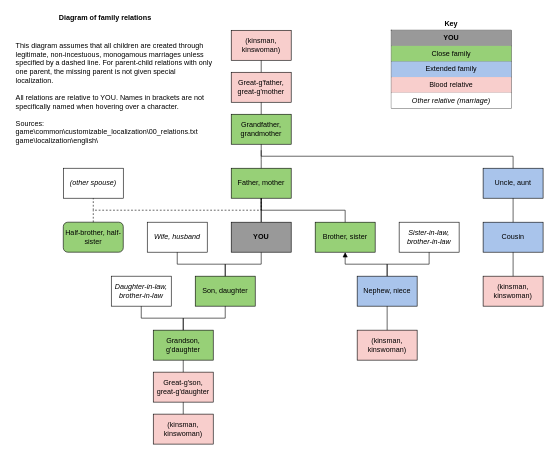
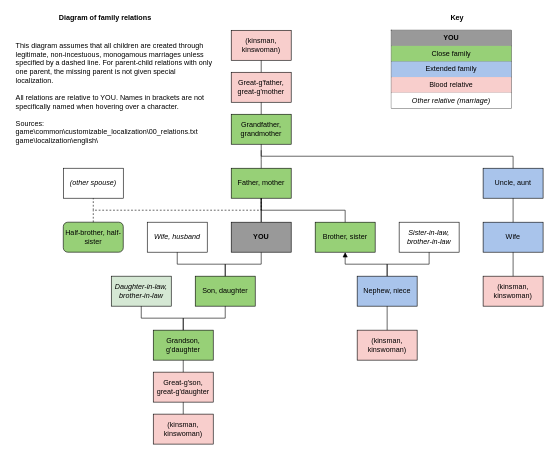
  <mxCell id="0" />
  <mxCell id="1" parent="0" />
  <mxCell id="2" value="Father, mother" style="rounded=0;whiteSpace=wrap;html=1;fillColor=#97D077;fontSize=12;" vertex="1" parent="1"><mxGeometry x="385" y="280" width="100" height="50" as="geometry" /></mxCell>
  <mxCell id="3" value="Son, daughter" style="rounded=0;whiteSpace=wrap;html=1;fillColor=#97D077;fontSize=12;" vertex="1" parent="1"><mxGeometry x="325" y="460" width="100" height="50" as="geometry" /></mxCell>
  <mxCell id="4" value="&lt;font style=&quot;font-size: 12px&quot;&gt;Grandson, g'daughter&lt;/font&gt;" style="rounded=0;whiteSpace=wrap;html=1;fillColor=#97D077;fontSize=12;" vertex="1" parent="1"><mxGeometry x="255" y="550" width="100" height="50" as="geometry" /></mxCell>
  <mxCell id="5" value="Wife, husband" style="rounded=0;whiteSpace=wrap;html=1;fontStyle=2;fontSize=12;" vertex="1" parent="1"><mxGeometry x="245" y="370" width="100" height="50" as="geometry" /></mxCell>
  <mxCell id="6" value="" style="endArrow=none;html=1;strokeColor=#000000;entryX=0.5;entryY=1;entryDx=0;entryDy=0;exitX=0.5;exitY=0;exitDx=0;exitDy=0;edgeStyle=orthogonalEdgeStyle;rounded=0;fontSize=12;" edge="1" parent="1" source="3" target="54"><mxGeometry width="50" height="50" relative="1" as="geometry"><mxPoint x="445" y="590" as="sourcePoint" /><mxPoint x="335" y="620" as="targetPoint" /></mxGeometry></mxCell>
  <mxCell id="7" value="" style="endArrow=none;html=1;strokeColor=#000000;entryX=0.5;entryY=1;entryDx=0;entryDy=0;exitX=0.5;exitY=0;exitDx=0;exitDy=0;edgeStyle=orthogonalEdgeStyle;rounded=0;fontSize=12;" edge="1" parent="1" source="3" target="5"><mxGeometry width="50" height="50" relative="1" as="geometry"><mxPoint x="375" y="610" as="sourcePoint" /><mxPoint x="435" y="570" as="targetPoint" /></mxGeometry></mxCell>
- <mxCell id="8" value="&lt;font style=&quot;font-size: 12px;&quot;&gt;Daughter-in-law, brother-in-law&lt;/font&gt;" style="rounded=0;whiteSpace=wrap;html=1;fontStyle=2;fontSize=12;" vertex="1" parent="1"><mxGeometry x="185" y="460" width="100" height="50" as="geometry" /></mxCell>
+ <mxCell id="8" value="&lt;font style=&quot;font-size: 12px;&quot;&gt;Daughter-in-law, brother-in-law&lt;/font&gt;" style="rounded=0;whiteSpace=wrap;html=1;fontStyle=2;fontSize=12;fillColor=#d5e8d4;" vertex="1" parent="1"><mxGeometry x="185" y="460" width="100" height="50" as="geometry" /></mxCell>
  <mxCell id="9" value="" style="endArrow=none;html=1;strokeColor=#000000;entryX=0.5;entryY=1;entryDx=0;entryDy=0;exitX=0.5;exitY=0;exitDx=0;exitDy=0;edgeStyle=orthogonalEdgeStyle;rounded=0;fontSize=12;" edge="1" parent="1" source="4" target="8"><mxGeometry width="50" height="50" relative="1" as="geometry"><mxPoint x="375" y="610" as="sourcePoint" /><mxPoint x="335" y="570" as="targetPoint" /></mxGeometry></mxCell>
  <mxCell id="10" value="" style="endArrow=none;html=1;strokeColor=#000000;entryX=0.5;entryY=1;entryDx=0;entryDy=0;edgeStyle=orthogonalEdgeStyle;rounded=0;exitX=0.5;exitY=0;exitDx=0;exitDy=0;fontSize=12;" edge="1" parent="1" source="4" target="3"><mxGeometry width="50" height="50" relative="1" as="geometry"><mxPoint x="315" y="660" as="sourcePoint" /><mxPoint x="255" y="650" as="targetPoint" /></mxGeometry></mxCell>
  <mxCell id="11" value="" style="endArrow=none;html=1;strokeColor=#000000;edgeStyle=orthogonalEdgeStyle;rounded=0;entryX=0.5;entryY=1;entryDx=0;entryDy=0;exitX=0.5;exitY=0;exitDx=0;exitDy=0;fontSize=12;" edge="1" parent="1" source="54" target="2"><mxGeometry width="50" height="50" relative="1" as="geometry"><mxPoint x="435" y="510" as="sourcePoint" /><mxPoint x="435" y="490" as="targetPoint" /></mxGeometry></mxCell>
  <mxCell id="12" value="(other spouse)" style="rounded=0;whiteSpace=wrap;html=1;fontStyle=2;fontSize=12;" vertex="1" parent="1"><mxGeometry x="105" y="280" width="100" height="50" as="geometry" /></mxCell>
  <mxCell id="13" value="&lt;font style=&quot;font-size: 12px;&quot;&gt;Half-brother, half-sister&lt;/font&gt;" style="whiteSpace=wrap;html=1;fillColor=#97D077;fontSize=12;rounded=1;" vertex="1" parent="1"><mxGeometry x="105" y="370" width="100" height="50" as="geometry" /></mxCell>
  <mxCell id="14" value="" style="endArrow=none;html=1;strokeColor=#000000;edgeStyle=orthogonalEdgeStyle;rounded=0;dashed=1;fontSize=12;exitX=0.5;exitY=0;exitDx=0;exitDy=0;" edge="1" parent="1" source="13"><mxGeometry width="50" height="50" relative="1" as="geometry"><mxPoint x="225" y="490" as="sourcePoint" /><mxPoint x="155" y="350" as="targetPoint" /><Array as="points"><mxPoint x="155" y="350" /></Array></mxGeometry></mxCell>
  <mxCell id="15" value="&lt;font style=&quot;font-size: 12px&quot;&gt;&lt;font style=&quot;font-size: 12px&quot;&gt;Great-g'son, great-g'daughter&lt;/font&gt;&lt;br style=&quot;font-size: 12px&quot;&gt;&lt;/font&gt;" style="rounded=0;whiteSpace=wrap;html=1;fillColor=#F8CECC;fontSize=12;" vertex="1" parent="1"><mxGeometry x="255" y="620" width="100" height="50" as="geometry" /></mxCell>
  <mxCell id="16" value="" style="endArrow=none;html=1;strokeColor=#000000;entryX=0.5;entryY=1;entryDx=0;entryDy=0;exitX=0.5;exitY=0;exitDx=0;exitDy=0;edgeStyle=orthogonalEdgeStyle;rounded=0;fontSize=12;" edge="1" parent="1" source="15" target="4"><mxGeometry width="50" height="50" relative="1" as="geometry"><mxPoint x="315" y="690" as="sourcePoint" /><mxPoint x="255" y="650" as="targetPoint" /></mxGeometry></mxCell>
  <mxCell id="17" value="&lt;font style=&quot;font-size: 12px&quot;&gt;(kinsman&lt;font style=&quot;font-size: 12px&quot;&gt;, kinswoman)&lt;br style=&quot;font-size: 12px;&quot;&gt;&lt;/font&gt;&lt;/font&gt;" style="rounded=0;whiteSpace=wrap;html=1;fillColor=#F8CECC;fontSize=12;" vertex="1" parent="1"><mxGeometry x="255" y="690" width="100" height="50" as="geometry" /></mxCell>
  <mxCell id="18" value="" style="endArrow=none;html=1;strokeColor=#000000;edgeStyle=orthogonalEdgeStyle;rounded=0;exitX=0.5;exitY=0;exitDx=0;exitDy=0;entryX=0.5;entryY=1;entryDx=0;entryDy=0;fontSize=12;" edge="1" parent="1" source="17" target="15"><mxGeometry width="50" height="50" relative="1" as="geometry"><mxPoint x="165" y="830" as="sourcePoint" /><mxPoint x="265" y="830" as="targetPoint" /></mxGeometry></mxCell>
  <mxCell id="19" value="Brother, sister" style="rounded=0;whiteSpace=wrap;html=1;fillColor=#97D077;fontSize=12;" vertex="1" parent="1"><mxGeometry x="525" y="370" width="100" height="50" as="geometry" /></mxCell>
  <mxCell id="20" value="&lt;font style=&quot;font-size: 12px;&quot;&gt;Sister-in-law, brother-in-law&lt;br style=&quot;font-size: 12px;&quot;&gt;&lt;/font&gt;" style="rounded=0;whiteSpace=wrap;html=1;fontStyle=2;fontSize=12;" vertex="1" parent="1"><mxGeometry x="665" y="370" width="100" height="50" as="geometry" /></mxCell>
  <mxCell id="21" value="" style="endArrow=block;html=1;strokeColor=#000000;exitX=0.5;exitY=0;exitDx=0;exitDy=0;edgeStyle=orthogonalEdgeStyle;rounded=0;entryX=0.5;entryY=1;entryDx=0;entryDy=0;fontSize=12;" edge="1" parent="1" source="22" target="19"><mxGeometry width="50" height="50" relative="1" as="geometry"><mxPoint x="435" y="530" as="sourcePoint" /><mxPoint x="505" y="610" as="targetPoint" /></mxGeometry></mxCell>
  <mxCell id="22" value="Nephew, niece" style="rounded=0;whiteSpace=wrap;html=1;fillColor=#A9C4EB;fontSize=12;" vertex="1" parent="1"><mxGeometry x="595" y="460" width="100" height="50" as="geometry" /></mxCell>
  <mxCell id="23" value="" style="endArrow=none;html=1;strokeColor=#000000;exitX=0.5;exitY=0;exitDx=0;exitDy=0;edgeStyle=orthogonalEdgeStyle;rounded=0;entryX=0.5;entryY=1;entryDx=0;entryDy=0;fontSize=12;" edge="1" parent="1" source="22" target="20"><mxGeometry width="50" height="50" relative="1" as="geometry"><mxPoint x="615" y="610" as="sourcePoint" /><mxPoint x="555" y="570" as="targetPoint" /></mxGeometry></mxCell>
  <mxCell id="24" value="(kinsman, kinswoman)" style="rounded=0;whiteSpace=wrap;html=1;fillColor=#F8CECC;fontSize=12;" vertex="1" parent="1"><mxGeometry x="595" y="550" width="100" height="50" as="geometry" /></mxCell>
  <mxCell id="25" value="" style="endArrow=none;html=1;strokeColor=#000000;exitX=0.5;exitY=0;exitDx=0;exitDy=0;edgeStyle=orthogonalEdgeStyle;rounded=0;entryX=0.5;entryY=1;entryDx=0;entryDy=0;fontSize=12;" edge="1" parent="1" source="24" target="22"><mxGeometry width="50" height="50" relative="1" as="geometry"><mxPoint x="615" y="610" as="sourcePoint" /><mxPoint x="555" y="570" as="targetPoint" /></mxGeometry></mxCell>
  <mxCell id="26" value="&lt;font style=&quot;font-size: 12px;&quot;&gt;Grandfather, grandmother&lt;/font&gt;" style="rounded=0;whiteSpace=wrap;html=1;fillColor=#97D077;fontSize=12;" vertex="1" parent="1"><mxGeometry x="385" y="190" width="100" height="50" as="geometry" /></mxCell>
  <mxCell id="27" value="" style="endArrow=none;html=1;strokeColor=#000000;exitX=0.5;exitY=0;exitDx=0;exitDy=0;edgeStyle=orthogonalEdgeStyle;rounded=0;fontSize=12;" edge="1" parent="1" source="2"><mxGeometry width="50" height="50" relative="1" as="geometry"><mxPoint x="435" y="530" as="sourcePoint" /><mxPoint x="435" y="250" as="targetPoint" /></mxGeometry></mxCell>
  <mxCell id="28" value="Uncle, aunt" style="rounded=0;whiteSpace=wrap;html=1;fillColor=#A9C4EB;fontSize=12;" vertex="1" parent="1"><mxGeometry x="805" y="280" width="100" height="50" as="geometry" /></mxCell>
  <mxCell id="29" value="" style="endArrow=none;html=1;strokeColor=#000000;entryX=0.5;entryY=1;entryDx=0;entryDy=0;exitX=0.5;exitY=0;exitDx=0;exitDy=0;edgeStyle=orthogonalEdgeStyle;rounded=0;fontSize=12;" edge="1" parent="1" source="54" target="2"><mxGeometry width="50" height="50" relative="1" as="geometry"><mxPoint x="435" y="530" as="sourcePoint" /><mxPoint x="435" y="490" as="targetPoint" /></mxGeometry></mxCell>
  <mxCell id="30" value="" style="endArrow=none;html=1;strokeColor=#000000;entryX=0.5;entryY=1;entryDx=0;entryDy=0;exitX=0.5;exitY=0;exitDx=0;exitDy=0;edgeStyle=orthogonalEdgeStyle;rounded=0;fontSize=12;" edge="1" parent="1" source="28" target="26"><mxGeometry width="50" height="50" relative="1" as="geometry"><mxPoint x="435" y="450" as="sourcePoint" /><mxPoint x="435" y="400" as="targetPoint" /></mxGeometry></mxCell>
- <mxCell id="31" value="Cousin" style="rounded=0;whiteSpace=wrap;html=1;fillColor=#A9C4EB;fontSize=12;" vertex="1" parent="1"><mxGeometry x="805" y="370" width="100" height="50" as="geometry" /></mxCell>
+ <mxCell id="31" value="Wife" style="rounded=0;whiteSpace=wrap;html=1;fillColor=#A9C4EB;fontSize=12;" vertex="1" parent="1"><mxGeometry x="805" y="370" width="100" height="50" as="geometry" /></mxCell>
  <mxCell id="32" value="(kinsman, kinswoman)" style="rounded=0;whiteSpace=wrap;html=1;fillColor=#F8CECC;fontSize=12;" vertex="1" parent="1"><mxGeometry x="805" y="460" width="100" height="50" as="geometry" /></mxCell>
  <mxCell id="33" value="" style="endArrow=none;html=1;strokeColor=#000000;entryX=0.5;entryY=1;entryDx=0;entryDy=0;exitX=0.5;exitY=0;exitDx=0;exitDy=0;edgeStyle=orthogonalEdgeStyle;rounded=0;fontSize=12;" edge="1" parent="1" source="32" target="31"><mxGeometry width="50" height="50" relative="1" as="geometry"><mxPoint x="1205" y="520" as="sourcePoint" /><mxPoint x="845" y="480" as="targetPoint" /></mxGeometry></mxCell>
  <mxCell id="34" value="" style="endArrow=none;html=1;strokeColor=#000000;entryX=0.5;entryY=1;entryDx=0;entryDy=0;edgeStyle=orthogonalEdgeStyle;rounded=0;fontSize=12;exitX=0.5;exitY=0;exitDx=0;exitDy=0;" edge="1" parent="1" source="31" target="28"><mxGeometry width="50" height="50" relative="1" as="geometry"><mxPoint x="845" y="520" as="sourcePoint" /><mxPoint x="855" y="570" as="targetPoint" /></mxGeometry></mxCell>
  <mxCell id="35" value="&lt;font style=&quot;font-size: 12px&quot;&gt;Great-g'&lt;font style=&quot;font-size: 12px&quot;&gt;father, great-g'mother&lt;br style=&quot;font-size: 12px;&quot;&gt;&lt;/font&gt;&lt;/font&gt;" style="rounded=0;whiteSpace=wrap;html=1;fillColor=#F8CECC;fontSize=12;" vertex="1" parent="1"><mxGeometry x="385" y="120" width="100" height="50" as="geometry" /></mxCell>
  <mxCell id="36" value="" style="endArrow=none;html=1;strokeColor=#000000;entryX=0.5;entryY=1;entryDx=0;entryDy=0;exitX=0.5;exitY=0;exitDx=0;exitDy=0;edgeStyle=orthogonalEdgeStyle;rounded=0;fontSize=12;" edge="1" parent="1" source="26" target="35"><mxGeometry width="50" height="50" relative="1" as="geometry"><mxPoint x="795" y="300" as="sourcePoint" /><mxPoint x="435" y="260" as="targetPoint" /></mxGeometry></mxCell>
  <mxCell id="37" value="(kinsman, kinswoman)" style="rounded=0;whiteSpace=wrap;html=1;fillColor=#F8CECC;fontSize=12;" vertex="1" parent="1"><mxGeometry x="385" width="100" height="50" as="geometry" y="50" /></mxCell>
  <mxCell id="38" value="" style="endArrow=none;html=1;strokeColor=#000000;entryX=0.5;entryY=1;entryDx=0;entryDy=0;edgeStyle=orthogonalEdgeStyle;rounded=0;exitX=0.5;exitY=0;exitDx=0;exitDy=0;fontSize=12;" edge="1" parent="1" source="35" target="37"><mxGeometry width="50" height="50" relative="1" as="geometry"><mxPoint x="485" y="140" as="sourcePoint" /><mxPoint x="435" y="200" as="targetPoint" /></mxGeometry></mxCell>
  <mxCell id="39" value="&lt;b style=&quot;font-size: 12px;&quot;&gt;Diagram of family relations&lt;/b&gt;" style="text;html=1;strokeColor=none;fillColor=none;align=center;verticalAlign=middle;whiteSpace=wrap;rounded=0;fontSize=12;" vertex="1" parent="1"><mxGeometry x="20" y="20" width="310" height="20" as="geometry" /></mxCell>
  <mxCell id="40" value="&lt;div style=&quot;font-size: 12px;&quot; align=&quot;left&quot;&gt;&lt;font style=&quot;font-size: 12px&quot;&gt;This diagram assumes that all children are created through legitimate, non-incestuous, monogamous marriages unless specified by a dashed line. For parent-child relations with only one parent, the missing parent is not given special localization.&lt;br style=&quot;font-size: 12px;&quot;&gt;&lt;/font&gt;&lt;/div&gt;&lt;div style=&quot;font-size: 12px;&quot; align=&quot;left&quot;&gt;&lt;font style=&quot;font-size: 12px&quot;&gt;&lt;br style=&quot;font-size: 12px;&quot;&gt;&lt;/font&gt;&lt;/div&gt;&lt;div style=&quot;font-size: 12px;&quot; align=&quot;left&quot;&gt;&lt;font style=&quot;font-size: 12px&quot;&gt; All relations are relative to YOU. Names in brackets are not specifically named when hovering over a character.&lt;br style=&quot;font-size: 12px;&quot;&gt;&lt;/font&gt;&lt;/div&gt;&lt;div style=&quot;font-size: 12px;&quot; align=&quot;left&quot;&gt;&lt;font style=&quot;font-size: 12px&quot;&gt;&lt;br style=&quot;font-size: 12px;&quot;&gt;&lt;/font&gt;&lt;/div&gt;&lt;div style=&quot;font-size: 12px;&quot; align=&quot;left&quot;&gt;&lt;font style=&quot;font-size: 12px&quot;&gt;Sources:&lt;/font&gt;&lt;/div&gt;&lt;div style=&quot;font-size: 12px;&quot; align=&quot;left&quot;&gt;&lt;font style=&quot;font-size: 12px&quot;&gt;game\common\customizable_localization\00_relations.txt&lt;/font&gt;&lt;/div&gt;&lt;div style=&quot;font-size: 12px;&quot; align=&quot;left&quot;&gt;&lt;font style=&quot;font-size: 12px&quot;&gt;game\localization\english\&lt;/font&gt;&lt;/div&gt;" style="text;html=1;strokeColor=none;fillColor=none;align=center;verticalAlign=middle;whiteSpace=wrap;rounded=0;fontSize=12;" vertex="1" parent="1"><mxGeometry width="330" height="210" as="geometry" x="25" y="50" /></mxCell>
- <mxCell id="41" value="Key" style="text;html=1;strokeColor=none;fillColor=none;align=center;verticalAlign=middle;whiteSpace=wrap;rounded=0;fontStyle=1;fontSize=12;" vertex="1" parent="1"><mxGeometry x="652" y="30" width="200" height="20" as="geometry" /></mxCell>
+ <mxCell id="41" value="Key" style="text;html=1;strokeColor=none;fillColor=none;align=center;verticalAlign=middle;whiteSpace=wrap;rounded=0;fontStyle=1;fontSize=12;" vertex="1" parent="1"><mxGeometry x="662" y="20" width="200" height="20" as="geometry" /></mxCell>
  <mxCell id="42" value="" style="shape=table;html=1;whiteSpace=wrap;startSize=0;container=1;collapsible=0;childLayout=tableLayout;fontSize=12;" vertex="1" parent="1"><mxGeometry x="652" width="200" height="130" as="geometry" y="50" /></mxCell>
  <mxCell id="43" value="" style="shape=partialRectangle;html=1;whiteSpace=wrap;collapsible=0;dropTarget=0;pointerEvents=0;fillColor=none;top=0;left=0;bottom=0;right=0;points=[[0,0.5],[1,0.5]];portConstraint=eastwest;fontSize=12;" vertex="1" parent="42"><mxGeometry width="200" height="26" as="geometry" /></mxCell>
  <mxCell id="44" value="&lt;b style=&quot;font-size: 12px;&quot;&gt;YOU&lt;/b&gt;" style="shape=partialRectangle;html=1;whiteSpace=wrap;connectable=0;overflow=hidden;top=0;left=0;bottom=0;right=0;fillColor=#999999;fontSize=12;" vertex="1" parent="43"><mxGeometry width="200" height="26" as="geometry" /></mxCell>
  <mxCell id="45" value="" style="shape=partialRectangle;html=1;whiteSpace=wrap;collapsible=0;dropTarget=0;pointerEvents=0;fillColor=none;top=0;left=0;bottom=0;right=0;points=[[0,0.5],[1,0.5]];portConstraint=eastwest;fontSize=12;" vertex="1" parent="42"><mxGeometry y="26" width="200" height="26" as="geometry" /></mxCell>
  <mxCell id="46" value="Close family" style="shape=partialRectangle;html=1;whiteSpace=wrap;connectable=0;overflow=hidden;top=0;left=0;bottom=0;right=0;fillColor=#97D077;fontSize=12;" vertex="1" parent="45"><mxGeometry width="200" height="26" as="geometry" /></mxCell>
  <mxCell id="47" value="" style="shape=partialRectangle;html=1;whiteSpace=wrap;collapsible=0;dropTarget=0;pointerEvents=0;fillColor=none;top=0;left=0;bottom=0;right=0;points=[[0,0.5],[1,0.5]];portConstraint=eastwest;fontSize=12;" vertex="1" parent="42"><mxGeometry y="52" width="200" height="26" as="geometry" /></mxCell>
  <mxCell id="48" value="Extended family" style="shape=partialRectangle;html=1;whiteSpace=wrap;connectable=0;overflow=hidden;top=0;left=0;bottom=0;right=0;fillColor=#A9C4EB;fontSize=12;" vertex="1" parent="47"><mxGeometry width="200" height="26" as="geometry" /></mxCell>
  <mxCell id="49" value="" style="shape=partialRectangle;html=1;whiteSpace=wrap;collapsible=0;dropTarget=0;pointerEvents=0;fillColor=none;top=0;left=0;bottom=0;right=0;points=[[0,0.5],[1,0.5]];portConstraint=eastwest;fontSize=12;" vertex="1" parent="42"><mxGeometry y="78" width="200" height="26" as="geometry" /></mxCell>
  <mxCell id="50" value="Blood relative" style="shape=partialRectangle;html=1;whiteSpace=wrap;connectable=0;overflow=hidden;top=0;left=0;bottom=0;right=0;fillColor=#F8CECC;fontSize=12;" vertex="1" parent="49"><mxGeometry width="200" height="26" as="geometry" /></mxCell>
  <mxCell id="51" value="" style="shape=partialRectangle;html=1;whiteSpace=wrap;collapsible=0;dropTarget=0;pointerEvents=0;fillColor=none;top=0;left=0;bottom=0;right=0;points=[[0,0.5],[1,0.5]];portConstraint=eastwest;fontStyle=2;fontSize=12;" vertex="1" parent="42"><mxGeometry y="104" width="200" height="26" as="geometry" /></mxCell>
  <mxCell id="52" value="&lt;i style=&quot;font-size: 12px;&quot;&gt;Other relative (marriage)&lt;/i&gt;" style="shape=partialRectangle;html=1;whiteSpace=wrap;connectable=0;overflow=hidden;top=0;left=0;bottom=0;right=0;fontSize=12;" vertex="1" parent="51"><mxGeometry width="200" height="26" as="geometry" /></mxCell>
  <mxCell id="53" value="" style="endArrow=none;html=1;strokeColor=#000000;edgeStyle=orthogonalEdgeStyle;rounded=0;dashed=1;fontSize=12;entryX=0.5;entryY=1;entryDx=0;entryDy=0;exitX=0.5;exitY=1;exitDx=0;exitDy=0;" edge="1" parent="1" source="2" target="12"><mxGeometry width="50" height="50" relative="1" as="geometry"><mxPoint x="435" y="480" as="sourcePoint" /><mxPoint x="205" y="510" as="targetPoint" /><Array as="points"><mxPoint x="435" y="350" /><mxPoint x="155" y="350" /></Array></mxGeometry></mxCell>
  <mxCell id="54" value="YOU" style="rounded=0;whiteSpace=wrap;html=1;fontStyle=1;fillColor=#999999;fontSize=12;" parent="1" vertex="1"><mxGeometry x="385" y="370" width="100" height="50" as="geometry" /></mxCell>
  <mxCell id="55" value="" style="endArrow=none;html=1;strokeColor=#000000;entryX=0.5;entryY=1;entryDx=0;entryDy=0;exitX=0.5;exitY=0;exitDx=0;exitDy=0;edgeStyle=orthogonalEdgeStyle;rounded=0;fontSize=12;" edge="1" parent="1" source="19" target="2"><mxGeometry width="50" height="50" relative="1" as="geometry"><mxPoint x="555" y="510" as="sourcePoint" /><mxPoint x="435" y="330" as="targetPoint" /></mxGeometry></mxCell>
